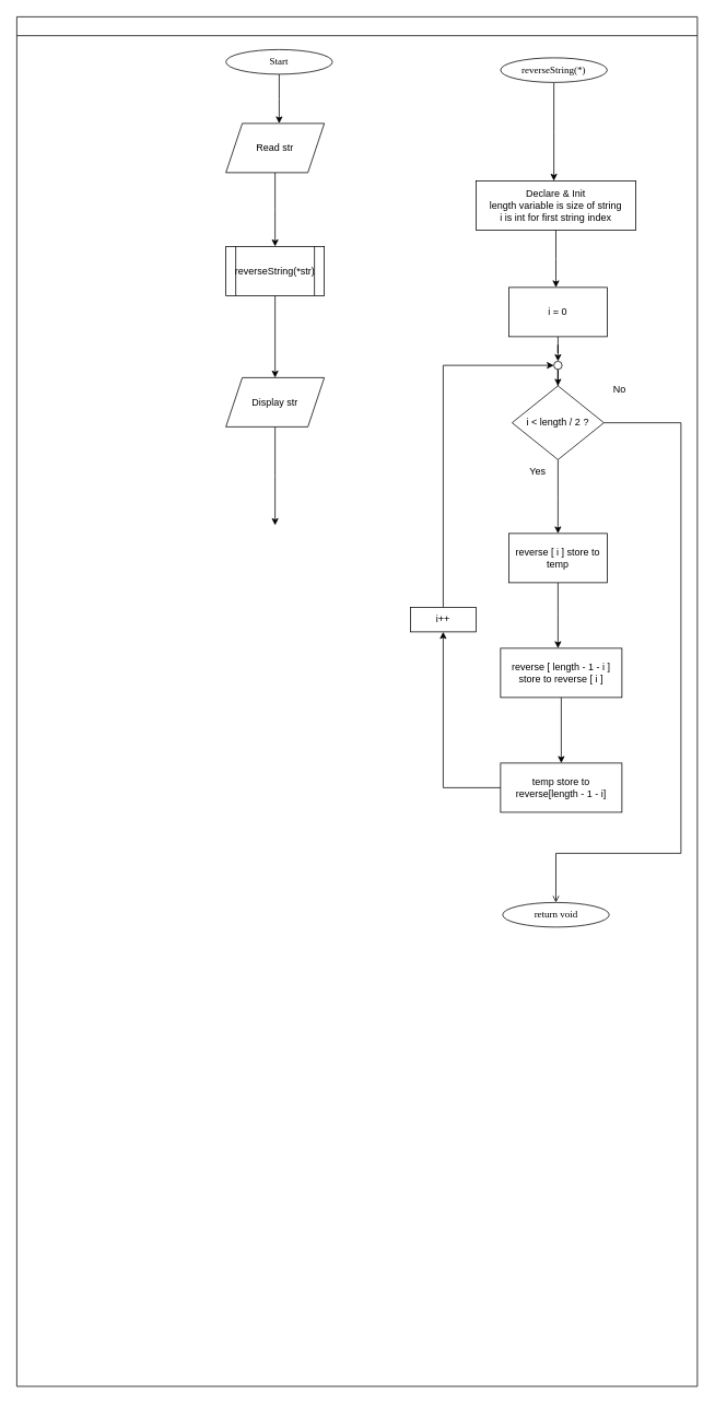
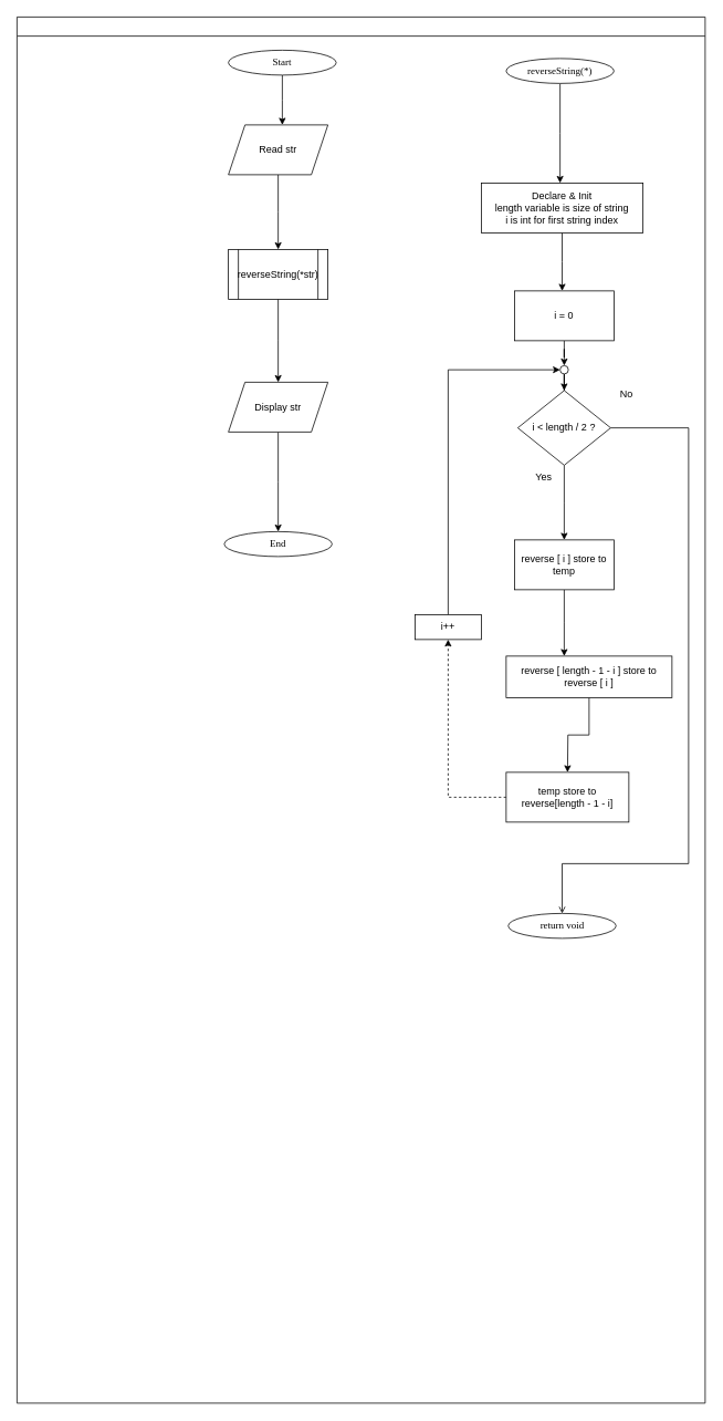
  <mxCell id="0" />
  <mxCell id="1" parent="0" />
  <mxCell id="2" value="" style="swimlane;fontFamily=Sarabun;fontSource=https%3A%2F%2Ffonts.googleapis.com%2Fcss%3Ffamily%3DSarabun;" parent="1" vertex="1"><mxGeometry x="20" y="20" width="830" height="1670" as="geometry" /></mxCell>
  <mxCell id="3" style="edgeStyle=orthogonalEdgeStyle;rounded=0;orthogonalLoop=1;jettySize=auto;html=1;" parent="2" source="4" edge="1"><mxGeometry relative="1" as="geometry"><mxPoint x="320" y="130" as="targetPoint" /></mxGeometry></mxCell>
  <mxCell id="4" value="&lt;font data-font-src=&quot;https://fonts.googleapis.com/css?family=Sarabun&quot; face=&quot;Sarabun&quot;&gt;Start&lt;/font&gt;" style="ellipse;whiteSpace=wrap;html=1;" parent="2" vertex="1"><mxGeometry x="255" y="40" width="130" height="30" as="geometry" /></mxCell>
+ <mxCell id="5" value="&lt;font data-font-src=&quot;https://fonts.googleapis.com/css?family=Sarabun&quot; face=&quot;Sarabun&quot;&gt;End&lt;/font&gt;" style="ellipse;whiteSpace=wrap;html=1;" parent="2" vertex="1"><mxGeometry x="250" y="620" width="130" height="30" as="geometry" /></mxCell>
  <mxCell id="6" style="edgeStyle=orthogonalEdgeStyle;rounded=0;orthogonalLoop=1;jettySize=auto;html=1;" edge="1" parent="2" source="7"><mxGeometry relative="1" as="geometry"><mxPoint x="315" y="280" as="targetPoint" /></mxGeometry></mxCell>
  <mxCell id="7" value="Read str" style="shape=parallelogram;perimeter=parallelogramPerimeter;whiteSpace=wrap;html=1;fixedSize=1;" vertex="1" parent="2"><mxGeometry x="255" y="130" width="120" height="60" as="geometry" /></mxCell>
  <mxCell id="8" style="edgeStyle=orthogonalEdgeStyle;rounded=0;orthogonalLoop=1;jettySize=auto;html=1;" edge="1" parent="2" source="9"><mxGeometry relative="1" as="geometry"><mxPoint x="315" y="440" as="targetPoint" /></mxGeometry></mxCell>
  <mxCell id="9" value="reverseString(*str)" style="shape=process;whiteSpace=wrap;html=1;backgroundOutline=1;" vertex="1" parent="2"><mxGeometry x="255" y="280" width="120" height="60" as="geometry" /></mxCell>
  <mxCell id="10" style="edgeStyle=orthogonalEdgeStyle;rounded=0;orthogonalLoop=1;jettySize=auto;html=1;" edge="1" parent="2" source="11"><mxGeometry relative="1" as="geometry"><mxPoint x="315" y="620" as="targetPoint" /></mxGeometry></mxCell>
  <mxCell id="11" value="Display str" style="shape=parallelogram;perimeter=parallelogramPerimeter;whiteSpace=wrap;html=1;fixedSize=1;" vertex="1" parent="2"><mxGeometry x="255" y="440" width="120" height="60" as="geometry" /></mxCell>
  <mxCell id="12" style="edgeStyle=orthogonalEdgeStyle;rounded=0;orthogonalLoop=1;jettySize=auto;html=1;" edge="1" parent="2" source="13"><mxGeometry relative="1" as="geometry"><mxPoint x="655" y="200" as="targetPoint" /></mxGeometry></mxCell>
  <mxCell id="13" value="&lt;font data-font-src=&quot;https://fonts.googleapis.com/css?family=Sarabun&quot; face=&quot;Sarabun&quot;&gt;reverseString(*)&lt;/font&gt;" style="ellipse;whiteSpace=wrap;html=1;" vertex="1" parent="2"><mxGeometry x="590" y="50" width="130" height="30" as="geometry" /></mxCell>
  <mxCell id="14" style="edgeStyle=orthogonalEdgeStyle;rounded=0;orthogonalLoop=1;jettySize=auto;html=1;" edge="1" parent="2" source="15"><mxGeometry relative="1" as="geometry"><mxPoint x="657.5" y="330" as="targetPoint" /></mxGeometry></mxCell>
  <mxCell id="15" value="Declare &amp;amp; Init&lt;div&gt;length variable is size of string&lt;/div&gt;&lt;div&gt;i is int for first string index&lt;/div&gt;" style="rounded=0;whiteSpace=wrap;html=1;" vertex="1" parent="2"><mxGeometry x="560" y="200" width="195" height="60" as="geometry" /></mxCell>
  <mxCell id="16" style="edgeStyle=orthogonalEdgeStyle;rounded=0;orthogonalLoop=1;jettySize=auto;html=1;entryX=0.5;entryY=0;entryDx=0;entryDy=0;" edge="1" parent="2" source="17" target="30"><mxGeometry relative="1" as="geometry" /></mxCell>
  <mxCell id="17" value="i = 0" style="rounded=0;whiteSpace=wrap;html=1;" vertex="1" parent="2"><mxGeometry x="600" y="330" width="120" height="60" as="geometry" /></mxCell>
  <mxCell id="18" style="edgeStyle=orthogonalEdgeStyle;rounded=0;orthogonalLoop=1;jettySize=auto;html=1;" edge="1" parent="2" source="20"><mxGeometry relative="1" as="geometry"><mxPoint x="660" y="630" as="targetPoint" /></mxGeometry></mxCell>
  <mxCell id="19" style="edgeStyle=orthogonalEdgeStyle;rounded=0;orthogonalLoop=1;jettySize=auto;html=1;entryX=0.5;entryY=0;entryDx=0;entryDy=0;endArrow=open;" edge="1" parent="2" source="20" target="31"><mxGeometry relative="1" as="geometry"><Array as="points"><mxPoint x="810" y="495" /><mxPoint x="810" y="1020" /></Array></mxGeometry></mxCell>
  <mxCell id="20" value="i &amp;lt; length / 2 ?" style="rhombus;whiteSpace=wrap;html=1;" vertex="1" parent="2"><mxGeometry x="604" y="450" width="112" height="90" as="geometry" /></mxCell>
  <mxCell id="21" style="edgeStyle=orthogonalEdgeStyle;rounded=0;orthogonalLoop=1;jettySize=auto;html=1;" edge="1" parent="2" source="22"><mxGeometry relative="1" as="geometry"><mxPoint x="660" y="770" as="targetPoint" /></mxGeometry></mxCell>
  <mxCell id="22" value="reverse [ i ] store to temp" style="rounded=0;whiteSpace=wrap;html=1;" vertex="1" parent="2"><mxGeometry x="600" y="630" width="120" height="60" as="geometry" /></mxCell>
  <mxCell id="23" style="edgeStyle=orthogonalEdgeStyle;rounded=0;orthogonalLoop=1;jettySize=auto;html=1;" edge="1" parent="2" source="24"><mxGeometry relative="1" as="geometry"><mxPoint x="664" y="910" as="targetPoint" /></mxGeometry></mxCell>
- <mxCell id="24" value="reverse [ length - 1 - i ] store to reverse [ i ]" style="rounded=0;whiteSpace=wrap;html=1;" vertex="1" parent="2"><mxGeometry x="590" y="770" width="148" height="60" as="geometry" /></mxCell>
- <mxCell id="25" style="edgeStyle=orthogonalEdgeStyle;rounded=0;orthogonalLoop=1;jettySize=auto;html=1;" edge="1" parent="2" source="26" target="28"><mxGeometry relative="1" as="geometry"><mxPoint x="540" y="840" as="targetPoint" /></mxGeometry></mxCell>
+ <mxCell id="24" value="reverse [ length - 1 - i ] store to reverse [ i ]" style="rounded=0;whiteSpace=wrap;html=1;" vertex="1" parent="2"><mxGeometry x="590" y="770" width="200" height="50" as="geometry" /></mxCell>
+ <mxCell id="25" style="edgeStyle=orthogonalEdgeStyle;rounded=0;orthogonalLoop=1;jettySize=auto;html=1;dashed=1;" edge="1" parent="2" source="26" target="28"><mxGeometry relative="1" as="geometry"><mxPoint x="540" y="840" as="targetPoint" /></mxGeometry></mxCell>
  <mxCell id="26" value="temp store to reverse[length - 1 - i]" style="rounded=0;whiteSpace=wrap;html=1;" vertex="1" parent="2"><mxGeometry x="590" y="910" width="148" height="60" as="geometry" /></mxCell>
  <mxCell id="27" style="edgeStyle=orthogonalEdgeStyle;rounded=0;orthogonalLoop=1;jettySize=auto;html=1;entryX=0;entryY=0.5;entryDx=0;entryDy=0;" edge="1" parent="2" source="28" target="30"><mxGeometry relative="1" as="geometry"><Array as="points"><mxPoint x="520" y="425" /></Array></mxGeometry></mxCell>
  <mxCell id="28" value="i++" style="rounded=0;whiteSpace=wrap;html=1;" vertex="1" parent="2"><mxGeometry x="480" y="720" width="80" height="30" as="geometry" /></mxCell>
  <mxCell id="29" style="edgeStyle=orthogonalEdgeStyle;rounded=0;orthogonalLoop=1;jettySize=auto;html=1;entryX=0.5;entryY=0;entryDx=0;entryDy=0;" edge="1" parent="2" source="30" target="20"><mxGeometry relative="1" as="geometry" /></mxCell>
  <mxCell id="30" value="" style="ellipse;whiteSpace=wrap;html=1;aspect=fixed;" vertex="1" parent="2"><mxGeometry x="655" y="420" width="10" height="10" as="geometry" /></mxCell>
  <mxCell id="31" value="&lt;font data-font-src=&quot;https://fonts.googleapis.com/css?family=Sarabun&quot; face=&quot;Sarabun&quot;&gt;return void&lt;/font&gt;" style="ellipse;whiteSpace=wrap;html=1;" vertex="1" parent="2"><mxGeometry x="592.5" y="1080" width="130" height="30" as="geometry" /></mxCell>
  <mxCell id="32" value="Yes" style="text;html=1;align=center;verticalAlign=middle;resizable=0;points=[];autosize=1;strokeColor=none;fillColor=none;" vertex="1" parent="2"><mxGeometry x="615" y="540" width="40" height="30" as="geometry" /></mxCell>
  <mxCell id="33" value="No" style="text;html=1;align=center;verticalAlign=middle;resizable=0;points=[];autosize=1;strokeColor=none;fillColor=none;" vertex="1" parent="2"><mxGeometry x="715" y="440" width="40" height="30" as="geometry" /></mxCell>
